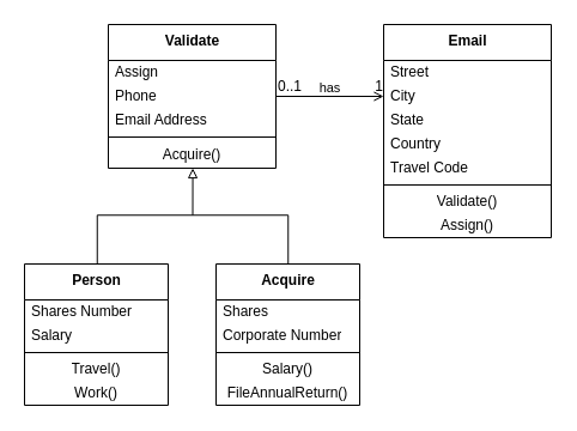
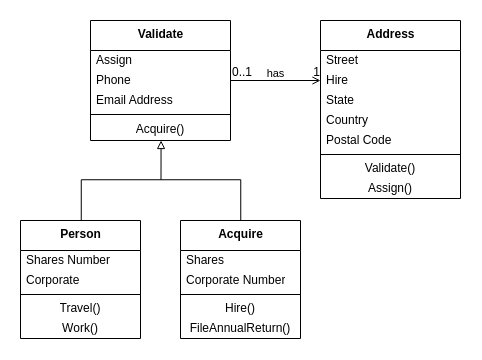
  <mxCell id="0" />
  <mxCell id="1" parent="0" />
  <mxCell id="2" value="&lt;b&gt;Validate&lt;/b&gt;" style="swimlane;fontStyle=0;align=center;verticalAlign=top;childLayout=stackLayout;horizontal=1;startSize=30;horizontalStack=0;resizeParent=1;resizeParentMax=0;resizeLast=0;collapsible=0;marginBottom=0;html=1;" vertex="1" parent="1"><mxGeometry x="90" y="20" width="140" height="120" as="geometry" /></mxCell>
  <mxCell id="3" value="Assign" style="text;html=1;strokeColor=none;fillColor=none;align=left;verticalAlign=middle;spacingLeft=4;spacingRight=4;overflow=hidden;rotatable=0;points=[[0,0.5],[1,0.5]];portConstraint=eastwest;" vertex="1" parent="2"><mxGeometry y="30" width="140" height="20" as="geometry" /></mxCell>
  <mxCell id="4" value="Phone&lt;span style=&quot;color: rgba(0 , 0 , 0 , 0) ; font-family: monospace ; font-size: 0px&quot;&gt;%3CmxGraphModel%3E%3Croot%3E%3CmxCell%20id%3D%220%22%2F%3E%3CmxCell%20id%3D%221%22%20parent%3D%220%22%2F%3E%3CmxCell%20id%3D%222%22%20value%3D%22Name%22%20style%3D%22text%3Bhtml%3D1%3BstrokeColor%3Dnone%3BfillColor%3Dnone%3Balign%3Dleft%3BverticalAlign%3Dmiddle%3BspacingLeft%3D4%3BspacingRight%3D4%3Boverflow%3Dhidden%3Brotatable%3D0%3Bpoints%3D%5B%5B0%2C0.5%5D%2C%5B1%2C0.5%5D%5D%3BportConstraint%3Deastwest%3B%22%20vertex%3D%221%22%20parent%3D%221%22%3E%3CmxGeometry%20x%3D%2270%22%20y%3D%22180%22%20width%3D%22140%22%20height%3D%2220%22%20as%3D%22geometry%22%2F%3E%3C%2FmxCell%3E%3C%2Froot%3E%3C%2FmxGraphModel%3E&lt;/span&gt;&lt;br&gt;Number" style="text;html=1;strokeColor=none;fillColor=none;align=left;verticalAlign=middle;spacingLeft=4;spacingRight=4;overflow=hidden;rotatable=0;points=[[0,0.5],[1,0.5]];portConstraint=eastwest;" vertex="1" parent="2"><mxGeometry y="50" width="140" height="20" as="geometry" /></mxCell>
  <mxCell id="5" value="Email Address" style="text;html=1;strokeColor=none;fillColor=none;align=left;verticalAlign=middle;spacingLeft=4;spacingRight=4;overflow=hidden;rotatable=0;points=[[0,0.5],[1,0.5]];portConstraint=eastwest;" vertex="1" parent="2"><mxGeometry y="70" width="140" height="20" as="geometry" /></mxCell>
  <mxCell id="6" value="" style="line;strokeWidth=1;fillColor=none;align=left;verticalAlign=middle;spacingTop=-1;spacingLeft=3;spacingRight=3;rotatable=0;labelPosition=right;points=[];portConstraint=eastwest;" vertex="1" parent="2"><mxGeometry y="90" width="140" height="8" as="geometry" /></mxCell>
  <mxCell id="7" value="Acquire()" style="text;html=1;strokeColor=none;fillColor=none;align=center;verticalAlign=middle;spacingLeft=4;spacingRight=4;overflow=hidden;rotatable=0;points=[[0,0.5],[1,0.5]];portConstraint=eastwest;" vertex="1" parent="2"><mxGeometry y="98" width="140" height="22" as="geometry" /></mxCell>
  <mxCell id="8" value="&lt;b&gt;Person&lt;/b&gt;" style="swimlane;fontStyle=0;align=center;verticalAlign=top;childLayout=stackLayout;horizontal=1;startSize=30;horizontalStack=0;resizeParent=1;resizeParentMax=0;resizeLast=0;collapsible=0;marginBottom=0;html=1;" vertex="1" parent="1"><mxGeometry x="20" y="220" width="120" height="118" as="geometry" /></mxCell>
  <mxCell id="9" value="Shares Number" style="text;html=1;strokeColor=none;fillColor=none;align=left;verticalAlign=middle;spacingLeft=4;spacingRight=4;overflow=hidden;rotatable=0;points=[[0,0.5],[1,0.5]];portConstraint=eastwest;" vertex="1" parent="8"><mxGeometry y="30" width="120" height="20" as="geometry" /></mxCell>
- <mxCell id="10" value="Salary" style="text;html=1;strokeColor=none;fillColor=none;align=left;verticalAlign=middle;spacingLeft=4;spacingRight=4;overflow=hidden;rotatable=0;points=[[0,0.5],[1,0.5]];portConstraint=eastwest;" vertex="1" parent="8"><mxGeometry y="50" width="120" height="20" as="geometry" /></mxCell>
+ <mxCell id="10" value="Corporate" style="text;html=1;strokeColor=none;fillColor=none;align=left;verticalAlign=middle;spacingLeft=4;spacingRight=4;overflow=hidden;rotatable=0;points=[[0,0.5],[1,0.5]];portConstraint=eastwest;" vertex="1" parent="8"><mxGeometry y="50" width="120" height="20" as="geometry" /></mxCell>
  <mxCell id="11" value="" style="line;strokeWidth=1;fillColor=none;align=left;verticalAlign=middle;spacingTop=-1;spacingLeft=3;spacingRight=3;rotatable=0;labelPosition=right;points=[];portConstraint=eastwest;" vertex="1" parent="8"><mxGeometry y="70" width="120" height="8" as="geometry" /></mxCell>
  <mxCell id="12" value="Travel()" style="text;html=1;strokeColor=none;fillColor=none;align=center;verticalAlign=middle;spacingLeft=4;spacingRight=4;overflow=hidden;rotatable=0;points=[[0,0.5],[1,0.5]];portConstraint=eastwest;" vertex="1" parent="8"><mxGeometry y="78" width="120" height="20" as="geometry" /></mxCell>
  <mxCell id="13" value="Work()" style="text;html=1;strokeColor=none;fillColor=none;align=center;verticalAlign=middle;spacingLeft=4;spacingRight=4;overflow=hidden;rotatable=0;points=[[0,0.5],[1,0.5]];portConstraint=eastwest;" vertex="1" parent="8"><mxGeometry y="98" width="120" height="20" as="geometry" /></mxCell>
  <mxCell id="14" value="&lt;b&gt;Acquire&lt;/b&gt;" style="swimlane;fontStyle=0;align=center;verticalAlign=top;childLayout=stackLayout;horizontal=1;startSize=30;horizontalStack=0;resizeParent=1;resizeParentMax=0;resizeLast=0;collapsible=0;marginBottom=0;html=1;" vertex="1" parent="1"><mxGeometry x="180" y="220" width="120" height="118" as="geometry" /></mxCell>
  <mxCell id="15" value="Shares" style="text;html=1;strokeColor=none;fillColor=none;align=left;verticalAlign=middle;spacingLeft=4;spacingRight=4;overflow=hidden;rotatable=0;points=[[0,0.5],[1,0.5]];portConstraint=eastwest;" vertex="1" parent="14"><mxGeometry y="30" width="120" height="20" as="geometry" /></mxCell>
  <mxCell id="16" value="Corporate Number" style="text;html=1;strokeColor=none;fillColor=none;align=left;verticalAlign=middle;spacingLeft=4;spacingRight=4;overflow=hidden;rotatable=0;points=[[0,0.5],[1,0.5]];portConstraint=eastwest;" vertex="1" parent="14"><mxGeometry y="50" width="120" height="20" as="geometry" /></mxCell>
  <mxCell id="17" value="" style="line;strokeWidth=1;fillColor=none;align=left;verticalAlign=middle;spacingTop=-1;spacingLeft=3;spacingRight=3;rotatable=0;labelPosition=right;points=[];portConstraint=eastwest;" vertex="1" parent="14"><mxGeometry y="70" width="120" height="8" as="geometry" /></mxCell>
- <mxCell id="18" value="Salary()" style="text;html=1;strokeColor=none;fillColor=none;align=center;verticalAlign=middle;spacingLeft=4;spacingRight=4;overflow=hidden;rotatable=0;points=[[0,0.5],[1,0.5]];portConstraint=eastwest;" vertex="1" parent="14"><mxGeometry y="78" width="120" height="20" as="geometry" /></mxCell>
+ <mxCell id="18" value="Hire()" style="text;html=1;strokeColor=none;fillColor=none;align=center;verticalAlign=middle;spacingLeft=4;spacingRight=4;overflow=hidden;rotatable=0;points=[[0,0.5],[1,0.5]];portConstraint=eastwest;" vertex="1" parent="14"><mxGeometry y="78" width="120" height="20" as="geometry" /></mxCell>
  <mxCell id="19" value="FileAnnualReturn()" style="text;html=1;strokeColor=none;fillColor=none;align=center;verticalAlign=middle;spacingLeft=4;spacingRight=4;overflow=hidden;rotatable=0;points=[[0,0.5],[1,0.5]];portConstraint=eastwest;" vertex="1" parent="14"><mxGeometry y="98" width="120" height="20" as="geometry" /></mxCell>
  <mxCell id="20" value="has" style="endArrow=open;html=1;rounded=0;align=center;verticalAlign=top;endFill=0;labelBackgroundColor=none;exitX=1;exitY=0.5;exitDx=0;exitDy=0;entryX=0;entryY=0.5;entryDx=0;entryDy=0;" edge="1" parent="1" source="4" target="25"><mxGeometry y="20" relative="1" as="geometry"><mxPoint x="270" y="90" as="sourcePoint" /><mxPoint x="445" y="78.66" as="targetPoint" /><mxPoint as="offset" /></mxGeometry></mxCell>
  <mxCell id="21" value="0..1" style="resizable=0;html=1;align=left;verticalAlign=bottom;labelBackgroundColor=none;" connectable="0" vertex="1" parent="20"><mxGeometry x="-1" relative="1" as="geometry" /></mxCell>
  <mxCell id="22" value="1" style="resizable=0;html=1;align=right;verticalAlign=bottom;labelBackgroundColor=none;" connectable="0" vertex="1" parent="20"><mxGeometry x="1" relative="1" as="geometry" /></mxCell>
- <mxCell id="23" value="&lt;b&gt;Email&lt;/b&gt;" style="swimlane;fontStyle=0;align=center;verticalAlign=top;childLayout=stackLayout;horizontal=1;startSize=30;horizontalStack=0;resizeParent=1;resizeParentMax=0;resizeLast=0;collapsible=0;marginBottom=0;html=1;" vertex="1" parent="1"><mxGeometry x="320" y="20" width="140" height="178" as="geometry" /></mxCell>
+ <mxCell id="23" value="&lt;b&gt;Address&lt;/b&gt;" style="swimlane;fontStyle=0;align=center;verticalAlign=top;childLayout=stackLayout;horizontal=1;startSize=30;horizontalStack=0;resizeParent=1;resizeParentMax=0;resizeLast=0;collapsible=0;marginBottom=0;html=1;" vertex="1" parent="1"><mxGeometry x="320" y="20" width="140" height="178" as="geometry" /></mxCell>
  <mxCell id="24" value="Street" style="text;html=1;strokeColor=none;fillColor=none;align=left;verticalAlign=middle;spacingLeft=4;spacingRight=4;overflow=hidden;rotatable=0;points=[[0,0.5],[1,0.5]];portConstraint=eastwest;" vertex="1" parent="23"><mxGeometry y="30" width="140" height="20" as="geometry" /></mxCell>
- <mxCell id="25" value="City" style="text;html=1;strokeColor=none;fillColor=none;align=left;verticalAlign=middle;spacingLeft=4;spacingRight=4;overflow=hidden;rotatable=0;points=[[0,0.5],[1,0.5]];portConstraint=eastwest;" vertex="1" parent="23"><mxGeometry y="50" width="140" height="20" as="geometry" /></mxCell>
+ <mxCell id="25" value="Hire" style="text;html=1;strokeColor=none;fillColor=none;align=left;verticalAlign=middle;spacingLeft=4;spacingRight=4;overflow=hidden;rotatable=0;points=[[0,0.5],[1,0.5]];portConstraint=eastwest;" vertex="1" parent="23"><mxGeometry y="50" width="140" height="20" as="geometry" /></mxCell>
  <mxCell id="26" value="State" style="text;html=1;strokeColor=none;fillColor=none;align=left;verticalAlign=middle;spacingLeft=4;spacingRight=4;overflow=hidden;rotatable=0;points=[[0,0.5],[1,0.5]];portConstraint=eastwest;" vertex="1" parent="23"><mxGeometry y="70" width="140" height="20" as="geometry" /></mxCell>
  <mxCell id="27" value="Country" style="text;html=1;strokeColor=none;fillColor=none;align=left;verticalAlign=middle;spacingLeft=4;spacingRight=4;overflow=hidden;rotatable=0;points=[[0,0.5],[1,0.5]];portConstraint=eastwest;" vertex="1" parent="23"><mxGeometry y="90" width="140" height="20" as="geometry" /></mxCell>
- <mxCell id="28" value="Travel Code" style="text;html=1;strokeColor=none;fillColor=none;align=left;verticalAlign=middle;spacingLeft=4;spacingRight=4;overflow=hidden;rotatable=0;points=[[0,0.5],[1,0.5]];portConstraint=eastwest;" vertex="1" parent="23"><mxGeometry y="110" width="140" height="20" as="geometry" /></mxCell>
+ <mxCell id="28" value="Postal Code" style="text;html=1;strokeColor=none;fillColor=none;align=left;verticalAlign=middle;spacingLeft=4;spacingRight=4;overflow=hidden;rotatable=0;points=[[0,0.5],[1,0.5]];portConstraint=eastwest;" vertex="1" parent="23"><mxGeometry y="110" width="140" height="20" as="geometry" /></mxCell>
  <mxCell id="29" value="" style="line;strokeWidth=1;fillColor=none;align=left;verticalAlign=middle;spacingTop=-1;spacingLeft=3;spacingRight=3;rotatable=0;labelPosition=right;points=[];portConstraint=eastwest;" vertex="1" parent="23"><mxGeometry y="130" width="140" height="8" as="geometry" /></mxCell>
  <mxCell id="30" value="Validate()" style="text;html=1;strokeColor=none;fillColor=none;align=center;verticalAlign=middle;spacingLeft=4;spacingRight=4;overflow=hidden;rotatable=0;points=[[0,0.5],[1,0.5]];portConstraint=eastwest;" vertex="1" parent="23"><mxGeometry y="138" width="140" height="20" as="geometry" /></mxCell>
  <mxCell id="31" value="Assign()" style="text;html=1;strokeColor=none;fillColor=none;align=center;verticalAlign=middle;spacingLeft=4;spacingRight=4;overflow=hidden;rotatable=0;points=[[0,0.5],[1,0.5]];portConstraint=eastwest;" vertex="1" parent="23"><mxGeometry y="158" width="140" height="20" as="geometry" /></mxCell>
  <mxCell id="32" value="" style="strokeWidth=1;html=1;shape=mxgraph.flowchart.annotation_1;align=left;pointerEvents=1;rotation=90;" vertex="1" parent="1"><mxGeometry x="140" y="120" width="41" height="159.5" as="geometry" /></mxCell>
  <mxCell id="33" value="" style="endArrow=block;endFill=0;endSize=6;html=1;exitX=0;exitY=0.5;exitDx=0;exitDy=0;exitPerimeter=0;entryX=0.504;entryY=1;entryDx=0;entryDy=0;entryPerimeter=0;" edge="1" parent="1" source="32" target="7"><mxGeometry width="160" relative="1" as="geometry"><mxPoint x="70" y="170" as="sourcePoint" /><mxPoint x="170" y="150" as="targetPoint" /></mxGeometry></mxCell>
